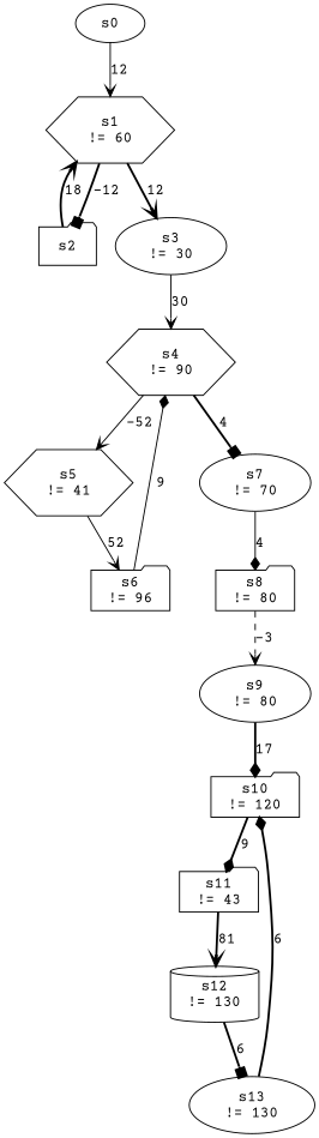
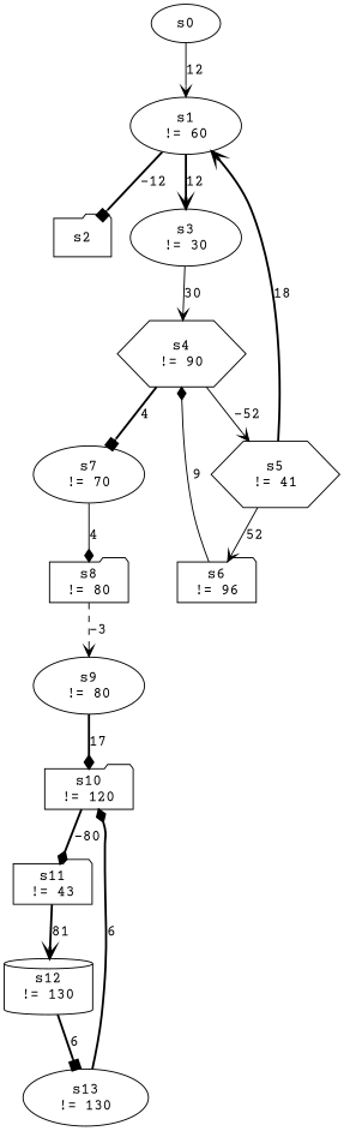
  digraph {
    fontname="Courier Prime"
    node [fontname="Courier Prime" shape=ellipse]
    edge [arrowhead=vee fontname="Courier Prime" style=bold]
    n1 [label=" s0 "]
-   n2 [label=" s1 \n != 60 " shape=hexagon]
+   n2 [label=" s1 \n != 60 "]
    n3 [label=" s2 " shape=folder]
    n4 [label=" s3 \n != 30 "]
    n5 [label=" s4 \n != 90 " shape=hexagon]
    n6 [label=" s5 \n != 41 " shape=hexagon]
    n7 [label=" s7 \n != 70 "]
    n8 [label=" s6 \n != 96 " shape=folder]
    n9 [label=" s8 \n != 80 " shape=folder]
    n10 [label=" s9 \n != 80 "]
    n11 [label=" s10 \n != 120 " shape=folder]
    n12 [label=" s11 \n != 43 " shape=folder]
    n13 [label=" s12 \n != 130 " shape=cylinder]
    n14 [label=" s13 \n != 130 "]
    n1 -> n2 [label=12 style=solid]
    n2 -> n3 [arrowhead=box label=-12]
    n2 -> n4 [label=12]
-   n3 -> n2 [label=18]
+   n6 -> n2 [label=18]
    n4 -> n5 [label=30 style=solid]
    n5 -> n6 [label=-52 style=solid]
    n5 -> n7 [arrowhead=box label=4]
    n6 -> n8 [label=52 style=solid]
    n7 -> n9 [arrowhead=diamond label=4 style=solid]
    n8 -> n5 [arrowhead=diamond label=9 style=solid]
    n9 -> n10 [label=-3 style=dashed]
    n10 -> n11 [arrowhead=diamond label=17]
-   n11 -> n12 [arrowhead=diamond label=9]
+   n11 -> n12 [arrowhead=diamond label=-80]
    n12 -> n13 [label=81]
    n13 -> n14 [arrowhead=box label=6]
    n14 -> n11 [arrowhead=diamond label=6]
  }
